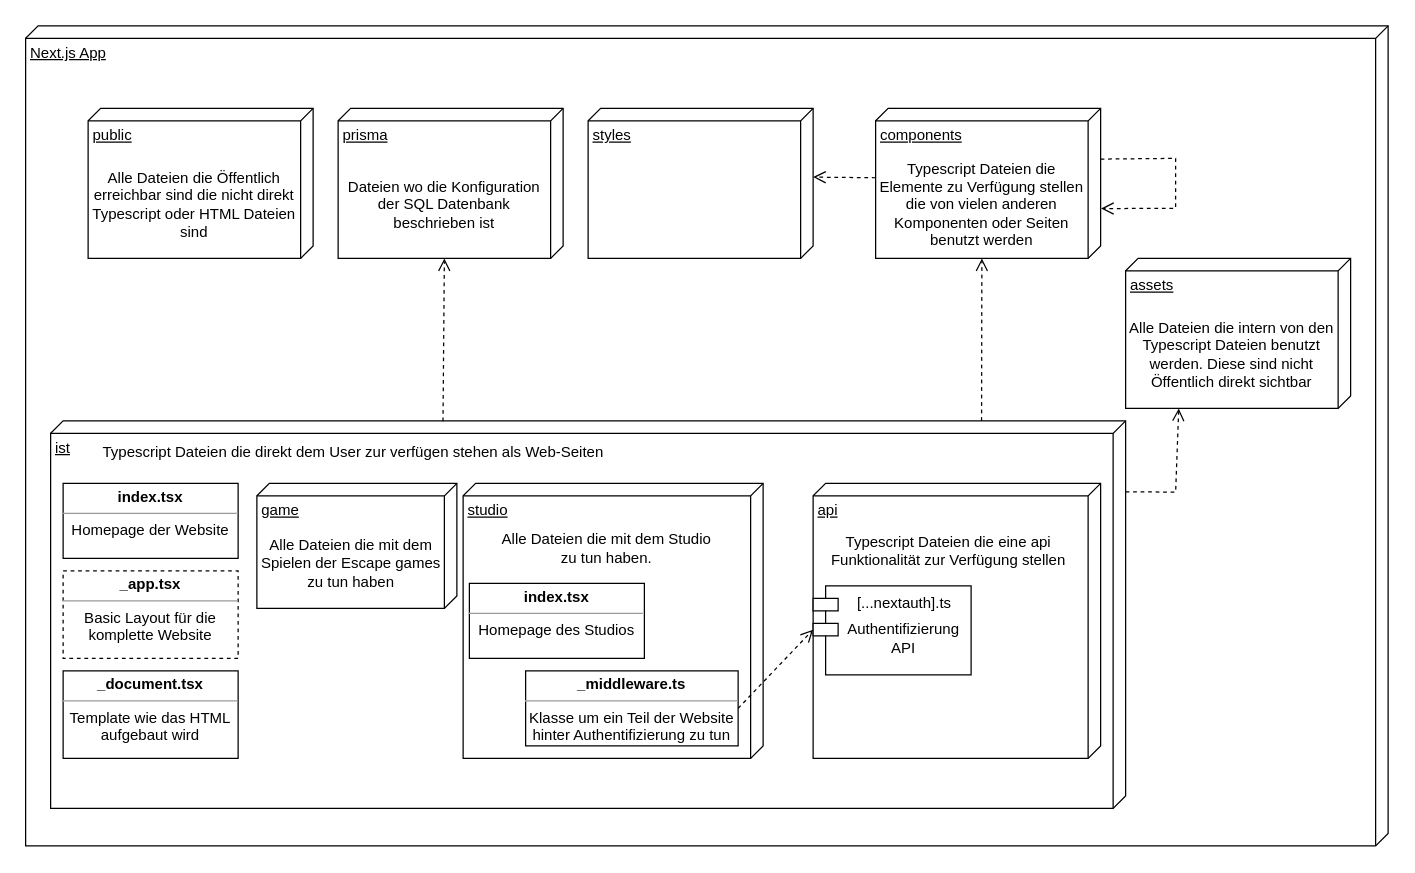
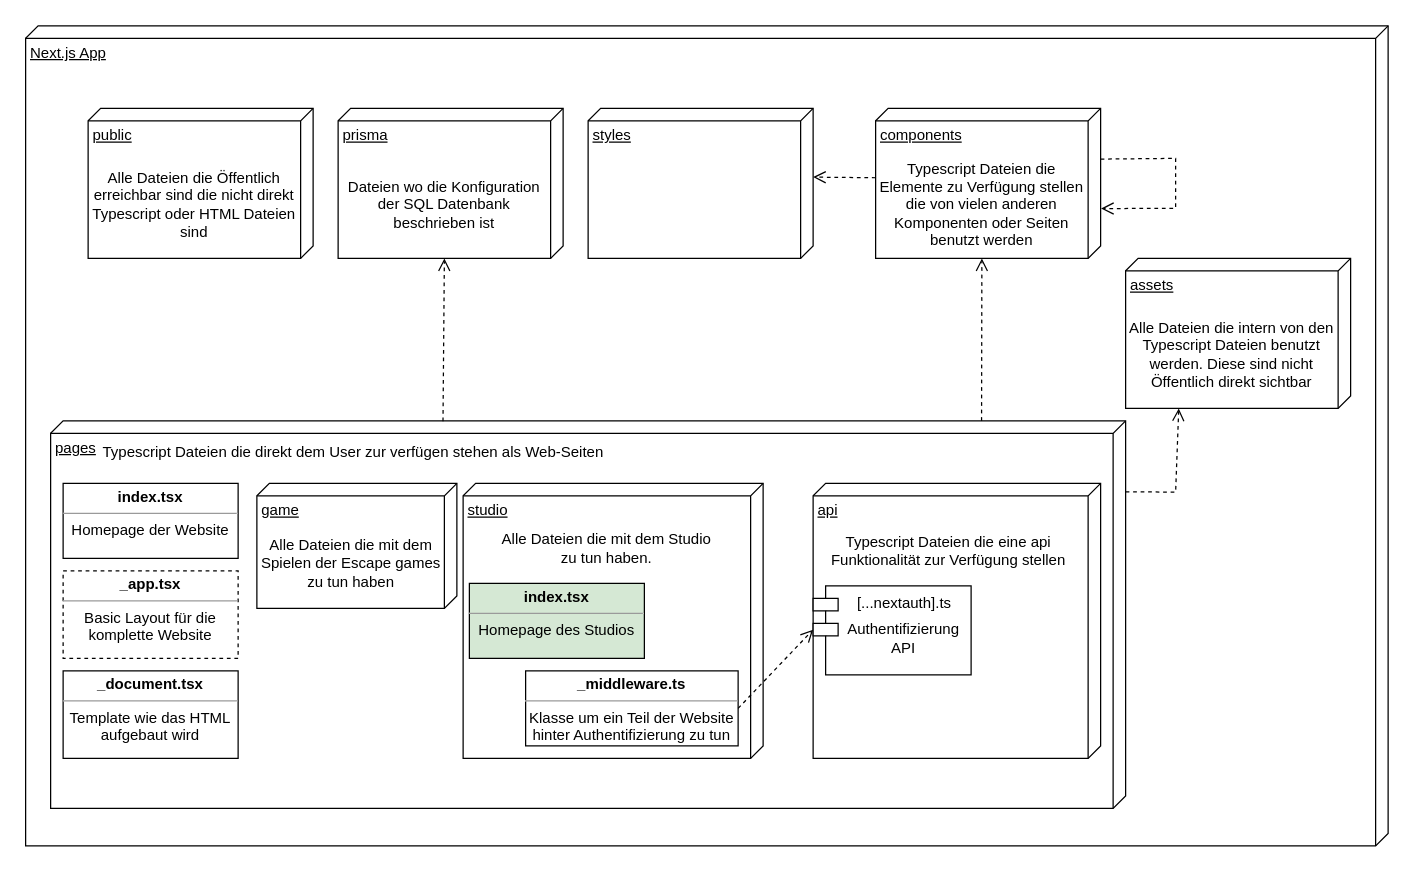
  <mxCell id="0" />
  <mxCell id="1" parent="0" />
  <mxCell id="2" value="Next.js App" style="verticalAlign=top;align=left;spacingTop=8;spacingLeft=2;spacingRight=12;shape=cube;size=10;direction=south;fontStyle=4;html=1;" vertex="1" parent="1"><mxGeometry x="20" y="20" width="1090" height="656" as="geometry" /></mxCell>
  <mxCell id="3" value="" style="group" vertex="1" connectable="0" parent="1"><mxGeometry x="900" y="206" width="180" height="120" as="geometry" /></mxCell>
  <mxCell id="4" value="assets" style="verticalAlign=top;align=left;spacingTop=8;spacingLeft=2;spacingRight=12;shape=cube;size=10;direction=south;fontStyle=4;html=1;" vertex="1" parent="3"><mxGeometry width="180" height="120" as="geometry" /></mxCell>
  <mxCell id="5" value="Alle Dateien die intern von den Typescript Dateien benutzt werden. Diese sind nicht Öffentlich direkt sichtbar" style="text;html=1;strokeColor=none;fillColor=none;align=center;verticalAlign=middle;whiteSpace=wrap;rounded=0;" vertex="1" parent="3"><mxGeometry y="34" width="170" height="86" as="geometry" /></mxCell>
  <mxCell id="6" value="" style="group" vertex="1" connectable="0" parent="1"><mxGeometry x="470" y="86" width="180" height="120" as="geometry" /></mxCell>
  <mxCell id="7" value="styles" style="verticalAlign=top;align=left;spacingTop=8;spacingLeft=2;spacingRight=12;shape=cube;size=10;direction=south;fontStyle=4;html=1;" vertex="1" parent="6"><mxGeometry width="180" height="120" as="geometry" /></mxCell>
  <mxCell id="8" value="" style="group" vertex="1" connectable="0" parent="1"><mxGeometry x="70" y="86" width="180" height="120" as="geometry" /></mxCell>
  <mxCell id="9" value="public" style="verticalAlign=top;align=left;spacingTop=8;spacingLeft=2;spacingRight=12;shape=cube;size=10;direction=south;fontStyle=4;html=1;" vertex="1" parent="8"><mxGeometry width="180" height="120" as="geometry" /></mxCell>
  <mxCell id="10" value="Alle Dateien die Öffentlich erreichbar sind die nicht direkt Typescript oder HTML Dateien sind" style="text;html=1;strokeColor=none;fillColor=none;align=center;verticalAlign=middle;whiteSpace=wrap;rounded=0;" vertex="1" parent="8"><mxGeometry y="34" width="170" height="86" as="geometry" /></mxCell>
  <mxCell id="11" value="" style="group" vertex="1" connectable="0" parent="1"><mxGeometry x="270" y="86" width="180" height="120" as="geometry" /></mxCell>
  <mxCell id="12" value="prisma" style="verticalAlign=top;align=left;spacingTop=8;spacingLeft=2;spacingRight=12;shape=cube;size=10;direction=south;fontStyle=4;html=1;" vertex="1" parent="11"><mxGeometry width="180" height="120" as="geometry" /></mxCell>
  <mxCell id="13" value="Dateien wo die Konfiguration der SQL Datenbank beschrieben ist" style="text;html=1;strokeColor=none;fillColor=none;align=center;verticalAlign=middle;whiteSpace=wrap;rounded=0;" vertex="1" parent="11"><mxGeometry y="34" width="170" height="86" as="geometry" /></mxCell>
  <mxCell id="14" value="" style="group" vertex="1" connectable="0" parent="1"><mxGeometry x="700" y="86" width="240" height="120" as="geometry" /></mxCell>
  <mxCell id="15" value="" style="group" vertex="1" connectable="0" parent="14"><mxGeometry width="240" height="120" as="geometry" /></mxCell>
  <mxCell id="16" value="components" style="verticalAlign=top;align=left;spacingTop=8;spacingLeft=2;spacingRight=12;shape=cube;size=10;direction=south;fontStyle=4;html=1;" vertex="1" parent="15"><mxGeometry width="180" height="120" as="geometry" /></mxCell>
  <mxCell id="17" value="Typescript Dateien die Elemente zu Verfügung stellen die von vielen anderen Komponenten oder Seiten benutzt werden" style="text;html=1;strokeColor=none;fillColor=none;align=center;verticalAlign=middle;whiteSpace=wrap;rounded=0;" vertex="1" parent="15"><mxGeometry y="34" width="170" height="86" as="geometry" /></mxCell>
  <mxCell id="18" value="" style="html=1;verticalAlign=bottom;endArrow=open;dashed=1;endSize=8;rounded=0;exitX=0.338;exitY=0;exitDx=0;exitDy=0;exitPerimeter=0;entryX=0.668;entryY=-0.002;entryDx=0;entryDy=0;entryPerimeter=0;" edge="1" parent="15" source="16" target="16"><mxGeometry relative="1" as="geometry"><mxPoint x="-360" y="233" as="sourcePoint" /><mxPoint x="200" y="110" as="targetPoint" /><Array as="points"><mxPoint x="240" y="40" /><mxPoint x="240" y="80" /></Array></mxGeometry></mxCell>
  <mxCell id="19" value="" style="group" vertex="1" connectable="0" parent="1"><mxGeometry x="40" y="336" width="860" height="320" as="geometry" /></mxCell>
  <mxCell id="20" value="" style="group" vertex="1" connectable="0" parent="19"><mxGeometry width="860" height="310" as="geometry" /></mxCell>
- <mxCell id="21" value="ist" style="verticalAlign=top;align=left;spacingTop=8;spacingLeft=2;spacingRight=12;shape=cube;size=10;direction=south;fontStyle=4;html=1;" vertex="1" parent="20"><mxGeometry width="860" height="310" as="geometry" /></mxCell>
+ <mxCell id="21" value="pages" style="verticalAlign=top;align=left;spacingTop=8;spacingLeft=2;spacingRight=12;shape=cube;size=10;direction=south;fontStyle=4;html=1;" vertex="1" parent="20"><mxGeometry width="860" height="310" as="geometry" /></mxCell>
  <mxCell id="22" value="Typescript Dateien die direkt dem User zur verfügen stehen als Web-Seiten" style="text;html=1;strokeColor=none;fillColor=none;align=left;verticalAlign=middle;whiteSpace=wrap;rounded=0;" vertex="1" parent="20"><mxGeometry x="40" y="10" width="410" height="30" as="geometry" /></mxCell>
  <mxCell id="23" value="" style="group" vertex="1" connectable="0" parent="20"><mxGeometry x="610" y="50" width="230" height="220" as="geometry" /></mxCell>
  <mxCell id="24" value="api" style="verticalAlign=top;align=left;spacingTop=8;spacingLeft=2;spacingRight=12;shape=cube;size=10;direction=south;fontStyle=4;html=1;" vertex="1" parent="23"><mxGeometry width="230.0" height="220" as="geometry" /></mxCell>
  <mxCell id="25" value="Typescript Dateien die eine api Funktionalität zur Verfügung stellen" style="text;html=1;strokeColor=none;fillColor=none;align=center;verticalAlign=middle;whiteSpace=wrap;rounded=0;" vertex="1" parent="23"><mxGeometry y="30" width="217.22" height="48.75" as="geometry" /></mxCell>
  <mxCell id="26" value="" style="group" vertex="1" connectable="0" parent="23"><mxGeometry y="82" width="126.39" height="71.25" as="geometry" /></mxCell>
  <mxCell id="27" value="[...nextauth].ts" style="shape=module;align=left;spacingLeft=20;align=center;verticalAlign=top;" vertex="1" parent="26"><mxGeometry width="126.39" height="71.25" as="geometry" /></mxCell>
  <mxCell id="28" value="Authentifizierung API" style="text;html=1;strokeColor=none;fillColor=none;align=center;verticalAlign=middle;whiteSpace=wrap;rounded=0;" vertex="1" parent="26"><mxGeometry x="34.386" y="21.25" width="76.667" height="41.25" as="geometry" /></mxCell>
  <mxCell id="29" value="&lt;p style=&quot;margin: 0px ; margin-top: 4px ; text-align: center&quot;&gt;&lt;b&gt;index.tsx&lt;/b&gt;&lt;/p&gt;&lt;hr size=&quot;1&quot;&gt;&lt;div style=&quot;text-align: center ; height: 2px&quot;&gt;Homepage der Website&lt;/div&gt;" style="verticalAlign=top;align=left;overflow=fill;fontSize=12;fontFamily=Helvetica;html=1;" vertex="1" parent="20"><mxGeometry x="10" y="50" width="140" height="60" as="geometry" /></mxCell>
  <mxCell id="30" value="" style="group" vertex="1" connectable="0" parent="20"><mxGeometry x="330" y="50" width="240" height="220" as="geometry" /></mxCell>
  <mxCell id="31" value="studio" style="verticalAlign=top;align=left;spacingTop=8;spacingLeft=2;spacingRight=12;shape=cube;size=10;direction=south;fontStyle=4;html=1;" vertex="1" parent="30"><mxGeometry width="240" height="220" as="geometry" /></mxCell>
  <mxCell id="32" value="Alle Dateien die mit dem Studio zu tun haben." style="text;html=1;strokeColor=none;fillColor=none;align=center;verticalAlign=middle;whiteSpace=wrap;rounded=0;" vertex="1" parent="30"><mxGeometry x="30" y="34" width="170" height="36" as="geometry" /></mxCell>
- <mxCell id="33" value="&lt;p style=&quot;margin: 0px ; margin-top: 4px ; text-align: center&quot;&gt;&lt;b&gt;index.tsx&lt;/b&gt;&lt;/p&gt;&lt;hr size=&quot;1&quot;&gt;&lt;div style=&quot;text-align: center ; height: 2px&quot;&gt;Homepage des Studios&lt;/div&gt;" style="verticalAlign=top;align=left;overflow=fill;fontSize=12;fontFamily=Helvetica;html=1;" vertex="1" parent="30"><mxGeometry x="5" y="80" width="140" height="60" as="geometry" /></mxCell>
+ <mxCell id="33" value="&lt;p style=&quot;margin: 0px ; margin-top: 4px ; text-align: center&quot;&gt;&lt;b&gt;index.tsx&lt;/b&gt;&lt;/p&gt;&lt;hr size=&quot;1&quot;&gt;&lt;div style=&quot;text-align: center ; height: 2px&quot;&gt;Homepage des Studios&lt;/div&gt;" style="verticalAlign=top;align=left;overflow=fill;fontSize=12;fontFamily=Helvetica;html=1;fillColor=#d5e8d4;" vertex="1" parent="30"><mxGeometry x="5" y="80" width="140" height="60" as="geometry" /></mxCell>
  <mxCell id="34" value="&lt;p style=&quot;margin: 0px ; margin-top: 4px ; text-align: center&quot;&gt;&lt;b&gt;_middleware.ts&lt;/b&gt;&lt;/p&gt;&lt;hr size=&quot;1&quot;&gt;&lt;div style=&quot;text-align: center ; height: 2px&quot;&gt;Klasse um ein Teil der Website&lt;/div&gt;&lt;div style=&quot;text-align: center ; height: 2px&quot;&gt;&lt;br&gt;&lt;/div&gt;&lt;div style=&quot;text-align: center ; height: 2px&quot;&gt;&lt;br&gt;&lt;/div&gt;&lt;div style=&quot;text-align: center ; height: 2px&quot;&gt;&lt;br&gt;&lt;/div&gt;&lt;div style=&quot;text-align: center ; height: 2px&quot;&gt;&lt;br&gt;&lt;/div&gt;&lt;div style=&quot;text-align: center ; height: 2px&quot;&gt;&lt;br&gt;&lt;/div&gt;&lt;div style=&quot;text-align: center ; height: 2px&quot;&gt;&lt;br&gt;&lt;/div&gt;&lt;div style=&quot;text-align: center ; height: 2px&quot;&gt;hinter Authentifizierung zu tun&lt;/div&gt;" style="verticalAlign=top;align=left;overflow=fill;fontSize=12;fontFamily=Helvetica;html=1;" vertex="1" parent="30"><mxGeometry x="50" y="150" width="170" height="60" as="geometry" /></mxCell>
  <mxCell id="35" value="" style="group" vertex="1" connectable="0" parent="20"><mxGeometry x="165" y="50" width="160" height="100" as="geometry" /></mxCell>
  <mxCell id="36" value="game" style="verticalAlign=top;align=left;spacingTop=8;spacingLeft=2;spacingRight=12;shape=cube;size=10;direction=south;fontStyle=4;html=1;" vertex="1" parent="35"><mxGeometry width="160" height="100" as="geometry" /></mxCell>
  <mxCell id="37" value="Alle Dateien die mit dem Spielen der Escape games zu tun haben" style="text;html=1;strokeColor=none;fillColor=none;align=center;verticalAlign=middle;whiteSpace=wrap;rounded=0;" vertex="1" parent="35"><mxGeometry y="28.333" width="151.111" height="71.667" as="geometry" /></mxCell>
  <mxCell id="38" value="" style="html=1;verticalAlign=bottom;endArrow=open;dashed=1;endSize=8;rounded=0;entryX=0;entryY=0;entryDx=0;entryDy=35;entryPerimeter=0;exitX=1;exitY=0.5;exitDx=0;exitDy=0;" edge="1" parent="20" source="34" target="27"><mxGeometry relative="1" as="geometry"><mxPoint x="420" y="340" as="sourcePoint" /><mxPoint x="340" y="340" as="targetPoint" /></mxGeometry></mxCell>
  <mxCell id="39" value="&lt;p style=&quot;margin: 0px ; margin-top: 4px ; text-align: center&quot;&gt;&lt;b&gt;_app.tsx&lt;/b&gt;&lt;/p&gt;&lt;hr size=&quot;1&quot;&gt;&lt;div style=&quot;text-align: center ; height: 2px&quot;&gt;Basic Layout für die&lt;/div&gt;&lt;div style=&quot;text-align: center ; height: 2px&quot;&gt;&lt;br&gt;&lt;/div&gt;&lt;div style=&quot;text-align: center ; height: 2px&quot;&gt;&lt;br&gt;&lt;/div&gt;&lt;div style=&quot;text-align: center ; height: 2px&quot;&gt;&lt;br&gt;&lt;/div&gt;&lt;div style=&quot;text-align: center ; height: 2px&quot;&gt;&lt;br&gt;&lt;/div&gt;&lt;div style=&quot;text-align: center ; height: 2px&quot;&gt;&lt;br&gt;&lt;/div&gt;&lt;div style=&quot;text-align: center ; height: 2px&quot;&gt;&lt;br&gt;&lt;/div&gt;&lt;div style=&quot;text-align: center ; height: 2px&quot;&gt;komplette Website&lt;/div&gt;" style="verticalAlign=top;align=left;overflow=fill;fontSize=12;fontFamily=Helvetica;html=1;dashed=1;" vertex="1" parent="20"><mxGeometry x="10" y="120" width="140" height="70" as="geometry" /></mxCell>
  <mxCell id="40" value="&lt;p style=&quot;margin: 0px ; margin-top: 4px ; text-align: center&quot;&gt;&lt;b&gt;_document.tsx&lt;/b&gt;&lt;/p&gt;&lt;hr size=&quot;1&quot;&gt;&lt;div style=&quot;text-align: center ; height: 2px&quot;&gt;Template wie das HTML&lt;/div&gt;&lt;div style=&quot;text-align: center ; height: 2px&quot;&gt;&lt;br&gt;&lt;/div&gt;&lt;div style=&quot;text-align: center ; height: 2px&quot;&gt;&lt;br&gt;&lt;/div&gt;&lt;div style=&quot;text-align: center ; height: 2px&quot;&gt;&lt;br&gt;&lt;/div&gt;&lt;div style=&quot;text-align: center ; height: 2px&quot;&gt;&lt;br&gt;&lt;/div&gt;&lt;div style=&quot;text-align: center ; height: 2px&quot;&gt;&lt;br&gt;&lt;/div&gt;&lt;div style=&quot;text-align: center ; height: 2px&quot;&gt;&lt;br&gt;&lt;/div&gt;&lt;div style=&quot;text-align: center ; height: 2px&quot;&gt;aufgebaut wird&lt;/div&gt;" style="verticalAlign=top;align=left;overflow=fill;fontSize=12;fontFamily=Helvetica;html=1;" vertex="1" parent="20"><mxGeometry x="10" y="200" width="140" height="70" as="geometry" /></mxCell>
  <mxCell id="41" value="" style="html=1;verticalAlign=bottom;endArrow=open;dashed=1;endSize=8;rounded=0;entryX=0.5;entryY=1;entryDx=0;entryDy=0;exitX=0;exitY=0.134;exitDx=0;exitDy=0;exitPerimeter=0;" edge="1" parent="1" source="21" target="17"><mxGeometry relative="1" as="geometry"><mxPoint x="870" y="309" as="sourcePoint" /><mxPoint x="985" y="246" as="targetPoint" /></mxGeometry></mxCell>
  <mxCell id="42" value="" style="html=1;verticalAlign=bottom;endArrow=open;dashed=1;endSize=8;rounded=0;exitX=0.001;exitY=0.635;exitDx=0;exitDy=0;exitPerimeter=0;entryX=0.5;entryY=1;entryDx=0;entryDy=0;" edge="1" parent="1" source="21" target="13"><mxGeometry relative="1" as="geometry"><mxPoint x="650.11" y="336" as="sourcePoint" /><mxPoint x="670" y="246" as="targetPoint" /></mxGeometry></mxCell>
  <mxCell id="43" value="" style="html=1;verticalAlign=bottom;endArrow=open;dashed=1;endSize=8;rounded=0;entryX=0;entryY=0;entryDx=55;entryDy=0;exitX=0;exitY=0.25;exitDx=0;exitDy=0;entryPerimeter=0;" edge="1" parent="1" source="17" target="7"><mxGeometry relative="1" as="geometry"><mxPoint x="565.19" y="345.68" as="sourcePoint" /><mxPoint x="565" y="216" as="targetPoint" /></mxGeometry></mxCell>
  <mxCell id="44" value="" style="html=1;verticalAlign=bottom;endArrow=open;dashed=1;endSize=8;rounded=0;entryX=0.25;entryY=1;entryDx=0;entryDy=0;exitX=0.183;exitY=0;exitDx=0;exitDy=0;exitPerimeter=0;" edge="1" parent="1" source="21" target="5"><mxGeometry relative="1" as="geometry"><mxPoint x="794.76" y="346" as="sourcePoint" /><mxPoint x="795" y="216" as="targetPoint" /><Array as="points"><mxPoint x="940" y="393" /></Array></mxGeometry></mxCell>
